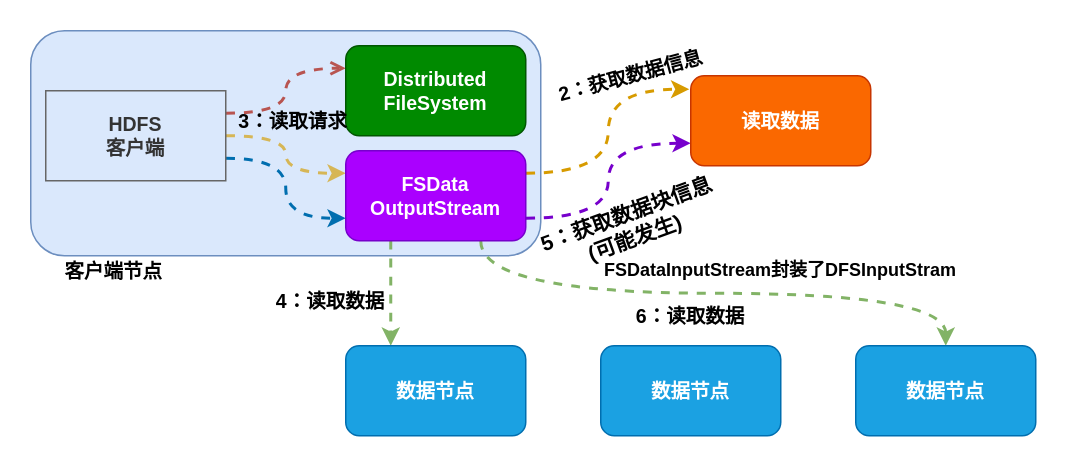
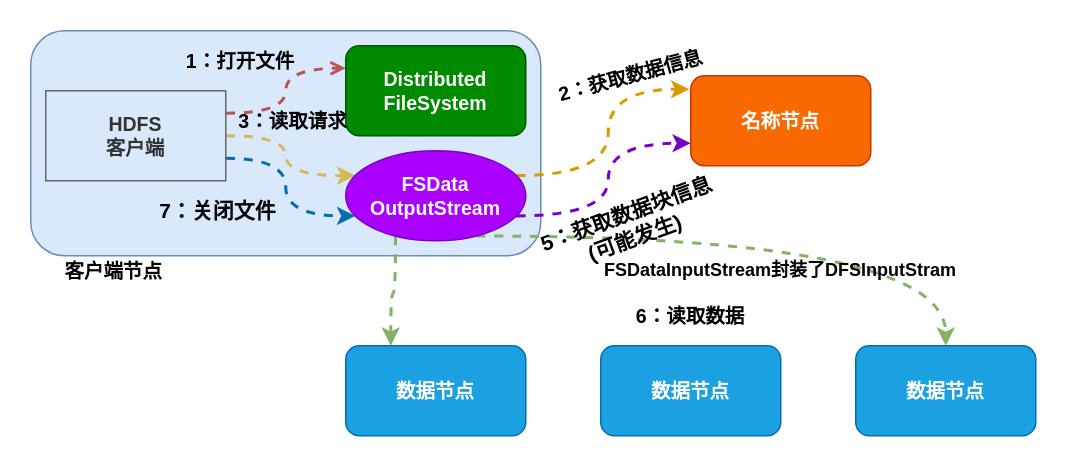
  <mxCell id="0" />
  <mxCell id="1" parent="0" />
  <mxCell id="2" value="" style="rounded=1;whiteSpace=wrap;html=1;fillColor=#dae8fc;strokeColor=#6c8ebf;fontSize=13;fontStyle=1" parent="1" vertex="1"><mxGeometry x="20" y="20" width="340" height="150" as="geometry" /></mxCell>
  <mxCell id="3" style="edgeStyle=orthogonalEdgeStyle;orthogonalLoop=1;jettySize=auto;html=1;exitX=1;exitY=0.25;exitDx=0;exitDy=0;entryX=0;entryY=0.25;entryDx=0;entryDy=0;curved=1;dashed=1;fontSize=13;fontStyle=1;fillColor=#f8cecc;strokeColor=#b85450;strokeWidth=2;endArrow=open;" parent="1" source="6" target="7" edge="1"><mxGeometry relative="1" as="geometry" /></mxCell>
  <mxCell id="4" style="edgeStyle=orthogonalEdgeStyle;curved=1;orthogonalLoop=1;jettySize=auto;html=1;exitX=1;exitY=0.5;exitDx=0;exitDy=0;entryX=0;entryY=0.25;entryDx=0;entryDy=0;dashed=1;fontSize=13;fontStyle=1;fillColor=#fff2cc;strokeColor=#d6b656;strokeWidth=2;" parent="1" source="6" target="12" edge="1"><mxGeometry relative="1" as="geometry" /></mxCell>
  <mxCell id="5" style="edgeStyle=orthogonalEdgeStyle;curved=1;orthogonalLoop=1;jettySize=auto;html=1;exitX=1;exitY=0.75;exitDx=0;exitDy=0;entryX=0;entryY=0.75;entryDx=0;entryDy=0;dashed=1;fontSize=13;fontStyle=1;fillColor=#1ba1e2;strokeColor=#006EAF;strokeWidth=2;" parent="1" source="6" target="12" edge="1"><mxGeometry relative="1" as="geometry" /></mxCell>
  <mxCell id="6" value="&lt;div style=&quot;font-size: 13px;&quot;&gt;HDFS&lt;/div&gt;&lt;div style=&quot;font-size: 13px;&quot;&gt;客户端&lt;br style=&quot;font-size: 13px;&quot;&gt;&lt;/div&gt;" style="rounded=0;whiteSpace=wrap;html=1;fillColor=#dae8fc;strokeColor=#666666;fontColor=#333333;fontSize=13;fontStyle=1;" parent="1" vertex="1"><mxGeometry x="30" y="60" width="120" height="60" as="geometry" /></mxCell>
  <mxCell id="7" value="&lt;div style=&quot;font-size: 13px;&quot;&gt;Distributed&lt;/div&gt;&lt;div style=&quot;font-size: 13px;&quot;&gt;FileSystem&lt;br style=&quot;font-size: 13px;&quot;&gt;&lt;/div&gt;" style="rounded=1;whiteSpace=wrap;html=1;fillColor=#008a00;strokeColor=#005700;fontColor=#ffffff;fontSize=13;fontStyle=1" parent="1" vertex="1"><mxGeometry x="230" y="30" width="120" height="60" as="geometry" /></mxCell>
  <mxCell id="8" style="edgeStyle=orthogonalEdgeStyle;curved=1;orthogonalLoop=1;jettySize=auto;html=1;exitX=1;exitY=0.25;exitDx=0;exitDy=0;entryX=-0.008;entryY=0.15;entryDx=0;entryDy=0;entryPerimeter=0;dashed=1;fontSize=13;fontStyle=1;fillColor=#ffe6cc;strokeColor=#d79b00;strokeWidth=2;" parent="1" source="12" target="13" edge="1"><mxGeometry relative="1" as="geometry" /></mxCell>
  <mxCell id="9" style="edgeStyle=orthogonalEdgeStyle;curved=1;orthogonalLoop=1;jettySize=auto;html=1;exitX=1;exitY=0.75;exitDx=0;exitDy=0;entryX=0;entryY=0.75;entryDx=0;entryDy=0;dashed=1;fontSize=13;fontStyle=1;fillColor=#aa00ff;strokeColor=#7700CC;strokeWidth=2;" parent="1" source="12" target="13" edge="1"><mxGeometry relative="1" as="geometry" /></mxCell>
  <mxCell id="10" style="edgeStyle=orthogonalEdgeStyle;curved=1;orthogonalLoop=1;jettySize=auto;html=1;exitX=0.25;exitY=1;exitDx=0;exitDy=0;entryX=0.25;entryY=0;entryDx=0;entryDy=0;dashed=1;fontSize=13;fontStyle=1;fillColor=#d5e8d4;strokeColor=#82b366;strokeWidth=2;" parent="1" source="12" target="14" edge="1"><mxGeometry relative="1" as="geometry" /></mxCell>
  <mxCell id="11" style="edgeStyle=orthogonalEdgeStyle;orthogonalLoop=1;jettySize=auto;html=1;exitX=0.75;exitY=1;exitDx=0;exitDy=0;curved=1;fillColor=#d5e8d4;strokeColor=#82b366;strokeWidth=2;dashed=1;" edge="1" parent="1" source="12" target="16"><mxGeometry relative="1" as="geometry" /></mxCell>
- <mxCell id="12" value="&lt;div style=&quot;font-size: 13px;&quot;&gt;FSData&lt;/div&gt;&lt;div style=&quot;font-size: 13px;&quot;&gt;OutputStream&lt;br style=&quot;font-size: 13px;&quot;&gt;&lt;/div&gt;" style="rounded=1;whiteSpace=wrap;html=1;fillColor=#aa00ff;strokeColor=#7700CC;fontColor=#ffffff;fontSize=13;fontStyle=1" parent="1" vertex="1"><mxGeometry x="230" y="100" width="120" height="60" as="geometry" /></mxCell>
- <mxCell id="13" value="读取数据" style="rounded=1;whiteSpace=wrap;html=1;fillColor=#fa6800;strokeColor=#C73500;fontColor=#ffffff;fontSize=13;fontStyle=1" parent="1" vertex="1"><mxGeometry x="460" y="50" width="120" height="60" as="geometry" /></mxCell>
+ <mxCell id="12" value="&lt;div style=&quot;font-size: 13px;&quot;&gt;FSData&lt;/div&gt;&lt;div style=&quot;font-size: 13px;&quot;&gt;OutputStream&lt;br style=&quot;font-size: 13px;&quot;&gt;&lt;/div&gt;" style="ellipse;whiteSpace=wrap;html=1;fillColor=#aa00ff;strokeColor=#7700CC;fontColor=#ffffff;fontSize=13;fontStyle=1;" parent="1" vertex="1"><mxGeometry x="230" y="100" width="120" height="60" as="geometry" /></mxCell>
+ <mxCell id="13" value="名称节点" style="rounded=1;whiteSpace=wrap;html=1;fillColor=#fa6800;strokeColor=#C73500;fontColor=#ffffff;fontSize=13;fontStyle=1" parent="1" vertex="1"><mxGeometry x="460" y="50" width="120" height="60" as="geometry" /></mxCell>
  <mxCell id="14" value="数据节点" style="rounded=1;whiteSpace=wrap;html=1;fillColor=#1ba1e2;strokeColor=#006EAF;fontColor=#ffffff;fontSize=13;fontStyle=1" parent="1" vertex="1"><mxGeometry x="230" y="230" width="120" height="60" as="geometry" /></mxCell>
  <mxCell id="15" value="数据节点" style="rounded=1;whiteSpace=wrap;html=1;fillColor=#1ba1e2;strokeColor=#006EAF;fontColor=#ffffff;fontSize=13;fontStyle=1" parent="1" vertex="1"><mxGeometry x="400" y="230" width="120" height="60" as="geometry" /></mxCell>
  <mxCell id="16" value="数据节点" style="rounded=1;whiteSpace=wrap;html=1;fillColor=#1ba1e2;strokeColor=#006EAF;fontColor=#ffffff;fontSize=13;fontStyle=1" parent="1" vertex="1"><mxGeometry x="570" y="230" width="120" height="60" as="geometry" /></mxCell>
  <mxCell id="17" style="edgeStyle=orthogonalEdgeStyle;rounded=0;orthogonalLoop=1;jettySize=auto;html=1;exitX=0.5;exitY=1;exitDx=0;exitDy=0;fontSize=13;fontStyle=1" parent="1" source="12" target="12" edge="1"><mxGeometry relative="1" as="geometry" /></mxCell>
+ <mxCell id="18" value="1：打开文件" style="text;html=1;strokeColor=none;fillColor=none;align=center;verticalAlign=middle;whiteSpace=wrap;rounded=0;fontSize=13;fontStyle=1" parent="1" vertex="1"><mxGeometry x="110" y="30" width="100" height="20" as="geometry" /></mxCell>
  <mxCell id="19" value="2：获取数据信息" style="text;html=1;strokeColor=none;fillColor=none;align=center;verticalAlign=middle;whiteSpace=wrap;rounded=0;rotation=-15;fontSize=13;fontStyle=1" parent="1" vertex="1"><mxGeometry x="360" y="40" width="120" height="20" as="geometry" /></mxCell>
  <mxCell id="20" value="3：读取请求" style="text;html=1;strokeColor=none;fillColor=none;align=center;verticalAlign=middle;whiteSpace=wrap;rounded=0;fontSize=13;fontStyle=1" parent="1" vertex="1"><mxGeometry x="150" y="70" width="90" height="20" as="geometry" /></mxCell>
  <mxCell id="21" value="客户端节点" style="text;html=1;strokeColor=none;fillColor=none;align=center;verticalAlign=middle;whiteSpace=wrap;rounded=0;fontSize=13;fontStyle=1" parent="1" vertex="1"><mxGeometry x="37.5" y="170" width="75" height="20" as="geometry" /></mxCell>
- <mxCell id="22" value="4：读取数据" style="text;html=1;strokeColor=none;fillColor=none;align=center;verticalAlign=middle;whiteSpace=wrap;rounded=0;fontSize=13;fontStyle=1" parent="1" vertex="1"><mxGeometry x="170" y="190" width="100" height="20" as="geometry" /></mxCell>
  <mxCell id="23" value="6：读取数据" style="text;html=1;strokeColor=none;fillColor=none;align=center;verticalAlign=middle;whiteSpace=wrap;rounded=0;fontSize=13;fontStyle=1" parent="1" vertex="1"><mxGeometry x="410" y="200" width="100" height="20" as="geometry" /></mxCell>
  <mxCell id="24" value="&lt;font style=&quot;font-size: 14px&quot;&gt;5：获取数据块信息&lt;/font&gt;&lt;div&gt;&lt;font style=&quot;font-size: 14px&quot;&gt;(可能发生)&lt;br&gt;&lt;/font&gt;&lt;/div&gt;" style="text;html=1;strokeColor=none;fillColor=none;align=center;verticalAlign=middle;whiteSpace=wrap;rounded=0;fontSize=13;rotation=-20;fontStyle=1" parent="1" vertex="1"><mxGeometry x="355" y="140" width="130" height="20" as="geometry" /></mxCell>
+ <mxCell id="25" value="7：关闭文件" style="text;html=1;strokeColor=none;fillColor=none;align=center;verticalAlign=middle;whiteSpace=wrap;rounded=0;fontSize=14;fontStyle=1" parent="1" vertex="1"><mxGeometry x="90" y="130" width="110" height="20" as="geometry" /></mxCell>
  <mxCell id="26" value="FSDataInputStream封装了DFSInputStram" style="text;html=1;strokeColor=none;fillColor=none;align=center;verticalAlign=middle;whiteSpace=wrap;rounded=0;fontStyle=1" vertex="1" parent="1"><mxGeometry x="380" y="170" width="280" height="20" as="geometry" /></mxCell>
